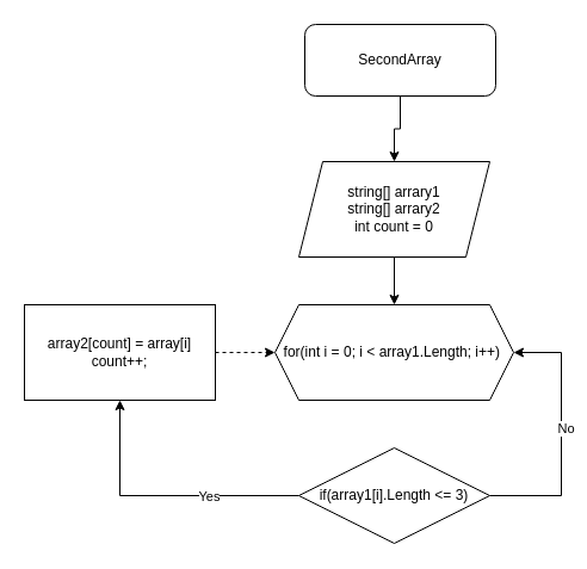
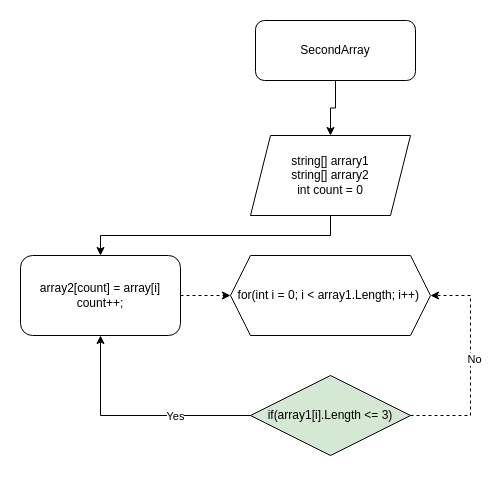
  <mxCell id="0" />
  <mxCell id="1" parent="0" />
  <mxCell id="2" style="edgeStyle=orthogonalEdgeStyle;rounded=0;orthogonalLoop=1;jettySize=auto;html=1;exitX=0.5;exitY=1;exitDx=0;exitDy=0;entryX=0.5;entryY=0;entryDx=0;entryDy=0;" edge="1" parent="1" source="3" target="5"><mxGeometry relative="1" as="geometry" /></mxCell>
  <mxCell id="3" value="SecondArray" style="rounded=1;whiteSpace=wrap;html=1;" vertex="1" parent="1"><mxGeometry x="255" y="20" width="160" height="60" as="geometry" /></mxCell>
- <mxCell id="4" style="edgeStyle=orthogonalEdgeStyle;rounded=0;orthogonalLoop=1;jettySize=auto;html=1;exitX=0.5;exitY=1;exitDx=0;exitDy=0;entryX=0.5;entryY=0;entryDx=0;entryDy=0;" edge="1" parent="1" source="5" target="6"><mxGeometry relative="1" as="geometry" /></mxCell>
+ <mxCell id="4" style="edgeStyle=orthogonalEdgeStyle;rounded=0;orthogonalLoop=1;jettySize=auto;html=1;exitX=0.5;exitY=1;exitDx=0;exitDy=0;" edge="1" parent="1" source="5" target="13"><mxGeometry relative="1" as="geometry" /></mxCell>
  <mxCell id="5" value="string[] arrary1&lt;br&gt;string[] arrary2&lt;br&gt;int count = 0" style="shape=parallelogram;perimeter=parallelogramPerimeter;whiteSpace=wrap;html=1;fixedSize=1;" vertex="1" parent="1"><mxGeometry x="250" y="135" width="160" height="80" as="geometry" /></mxCell>
  <mxCell id="6" value="for(int i = 0; i &amp;lt; array1.Length; i++)&amp;nbsp;" style="shape=hexagon;perimeter=hexagonPerimeter2;whiteSpace=wrap;html=1;fixedSize=1;" vertex="1" parent="1"><mxGeometry x="230" y="255" width="200" height="80" as="geometry" /></mxCell>
  <mxCell id="7" style="edgeStyle=orthogonalEdgeStyle;rounded=0;orthogonalLoop=1;jettySize=auto;html=1;exitX=0;exitY=0.5;exitDx=0;exitDy=0;entryX=0.5;entryY=1;entryDx=0;entryDy=0;" edge="1" parent="1" source="11" target="13"><mxGeometry relative="1" as="geometry" /></mxCell>
  <mxCell id="8" value="Yes" style="edgeLabel;html=1;align=center;verticalAlign=middle;resizable=0;points=[];" vertex="1" connectable="0" parent="7"><mxGeometry x="-0.342" relative="1" as="geometry"><mxPoint as="offset" /></mxGeometry></mxCell>
- <mxCell id="9" style="edgeStyle=orthogonalEdgeStyle;rounded=0;orthogonalLoop=1;jettySize=auto;html=1;exitX=1;exitY=0.5;exitDx=0;exitDy=0;entryX=1;entryY=0.5;entryDx=0;entryDy=0;" edge="1" parent="1" source="11" target="6"><mxGeometry relative="1" as="geometry"><Array as="points"><mxPoint x="470" y="415" /><mxPoint x="470" y="295" /></Array></mxGeometry></mxCell>
+ <mxCell id="9" style="edgeStyle=orthogonalEdgeStyle;rounded=0;orthogonalLoop=1;jettySize=auto;html=1;exitX=1;exitY=0.5;exitDx=0;exitDy=0;entryX=1;entryY=0.5;entryDx=0;entryDy=0;dashed=1;" edge="1" parent="1" source="11" target="6"><mxGeometry relative="1" as="geometry"><Array as="points"><mxPoint x="470" y="415" /><mxPoint x="470" y="295" /></Array></mxGeometry></mxCell>
  <mxCell id="10" value="No" style="edgeLabel;html=1;align=center;verticalAlign=middle;resizable=0;points=[];" vertex="1" connectable="0" parent="9"><mxGeometry x="0.064" y="-3" relative="1" as="geometry"><mxPoint as="offset" /></mxGeometry></mxCell>
- <mxCell id="11" value="if(array1[i].Length &amp;lt;= 3)" style="rhombus;whiteSpace=wrap;html=1;" vertex="1" parent="1"><mxGeometry x="250" y="375" width="160" height="80" as="geometry" /></mxCell>
+ <mxCell id="11" value="if(array1[i].Length &amp;lt;= 3)" style="rhombus;whiteSpace=wrap;html=1;fillColor=#d5e8d4;" vertex="1" parent="1"><mxGeometry x="250" y="375" width="160" height="80" as="geometry" /></mxCell>
  <mxCell id="12" style="edgeStyle=orthogonalEdgeStyle;rounded=0;orthogonalLoop=1;jettySize=auto;html=1;exitX=1;exitY=0.5;exitDx=0;exitDy=0;entryX=0;entryY=0.5;entryDx=0;entryDy=0;dashed=1;" edge="1" parent="1" source="13" target="6"><mxGeometry relative="1" as="geometry" /></mxCell>
- <mxCell id="13" value="array2[count] = array[i]&lt;br&gt;count++;" style="rounded=0;whiteSpace=wrap;html=1;" vertex="1" parent="1"><mxGeometry x="20" y="255" width="160" height="80" as="geometry" /></mxCell>
+ <mxCell id="13" value="array2[count] = array[i]&lt;br&gt;count++;" style="whiteSpace=wrap;html=1;rounded=1;" vertex="1" parent="1"><mxGeometry x="20" y="255" width="160" height="80" as="geometry" /></mxCell>
  <mxCell id="14" style="edgeStyle=orthogonalEdgeStyle;rounded=0;orthogonalLoop=1;jettySize=auto;html=1;exitX=0.5;exitY=1;exitDx=0;exitDy=0;" edge="1" parent="1" source="6" target="6"><mxGeometry relative="1" as="geometry" /></mxCell>
